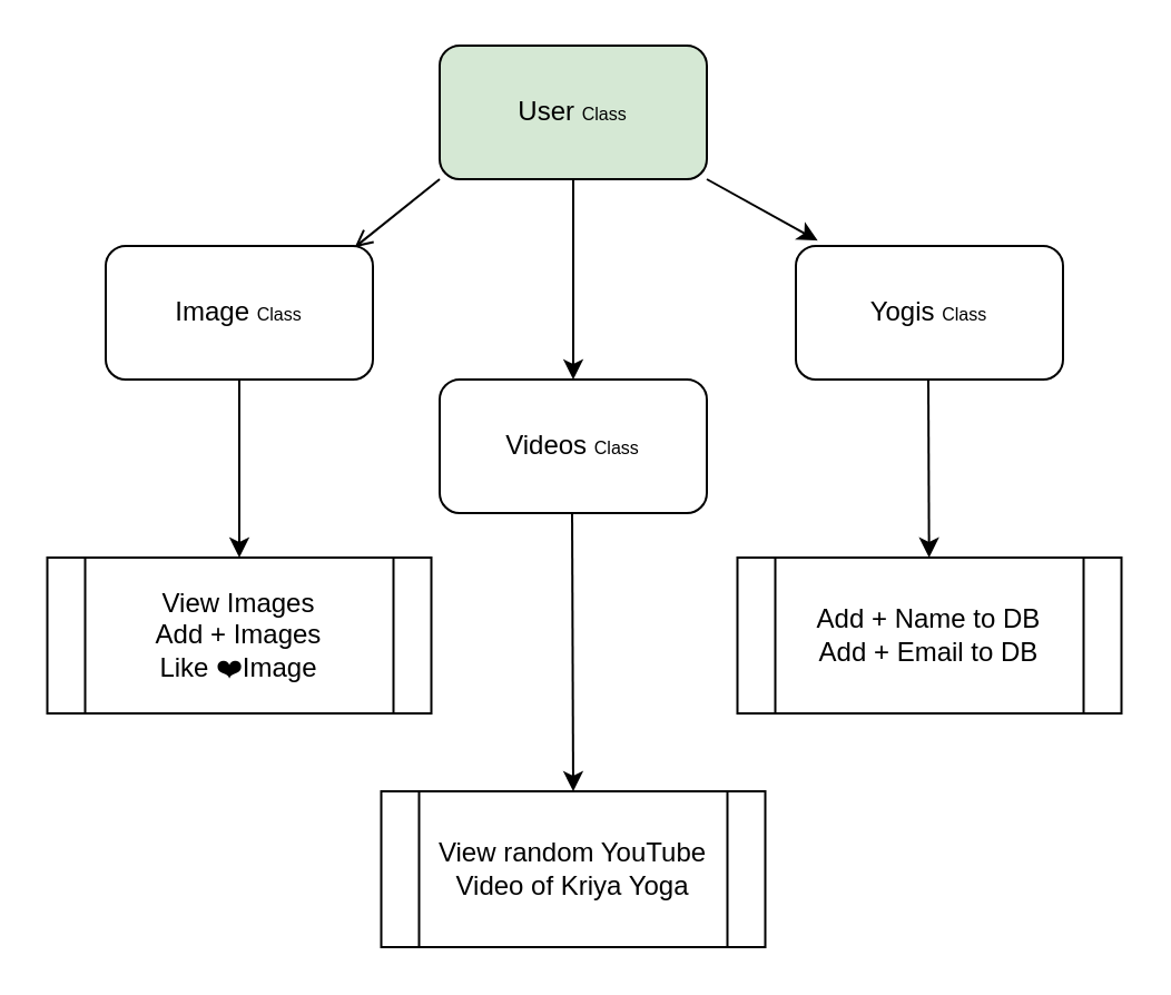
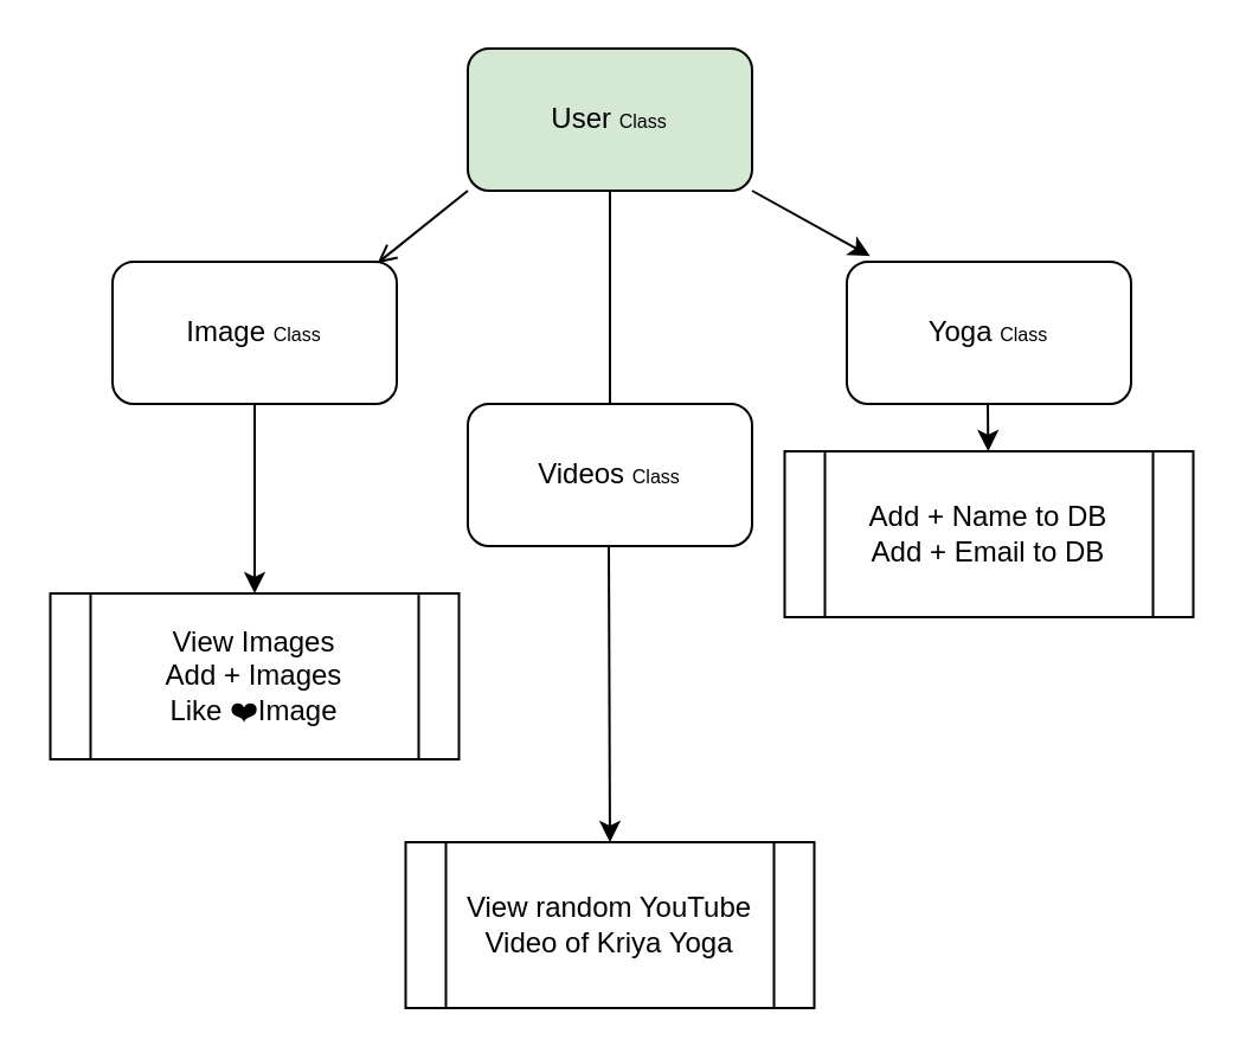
  <mxCell id="0" />
  <mxCell id="1" parent="0" />
- <mxCell id="2" value="" style="endArrow=classic;html=1;exitX=0.5;exitY=1;exitDx=0;exitDy=0;entryX=0.5;entryY=0;entryDx=0;entryDy=0;" edge="1" parent="1" source="5" target="7"><mxGeometry width="50" height="50" relative="1" as="geometry"><mxPoint x="239.5" y="260" as="sourcePoint" /><mxPoint x="257" y="179" as="targetPoint" /></mxGeometry></mxCell>
+ <mxCell id="2" value="" style="endArrow=none;html=1;exitX=0.5;exitY=1;exitDx=0;exitDy=0;entryX=0.5;entryY=0;entryDx=0;entryDy=0;" edge="1" parent="1" source="5" target="7"><mxGeometry width="50" height="50" relative="1" as="geometry"><mxPoint x="239.5" y="260" as="sourcePoint" /><mxPoint x="257" y="179" as="targetPoint" /></mxGeometry></mxCell>
  <mxCell id="3" value="" style="endArrow=open;html=1;exitX=0;exitY=1;exitDx=0;exitDy=0;entryX=0.932;entryY=0.01;entryDx=0;entryDy=0;entryPerimeter=0;" edge="1" parent="1" source="5" target="6"><mxGeometry width="50" height="50" relative="1" as="geometry"><mxPoint x="131.275" y="235.29" as="sourcePoint" /><mxPoint x="157" y="107" as="targetPoint" /></mxGeometry></mxCell>
  <mxCell id="4" value="" style="endArrow=classic;html=1;exitX=1;exitY=1;exitDx=0;exitDy=0;entryX=0.082;entryY=-0.04;entryDx=0;entryDy=0;entryPerimeter=0;" edge="1" parent="1" source="5" target="8"><mxGeometry width="50" height="50" relative="1" as="geometry"><mxPoint x="517" y="270" as="sourcePoint" /><mxPoint x="357" y="105" as="targetPoint" /></mxGeometry></mxCell>
  <mxCell id="5" value="User &lt;font style=&quot;font-size: 8px&quot;&gt;Class&lt;/font&gt;" style="rounded=1;whiteSpace=wrap;html=1;fillColor=#d5e8d4;" vertex="1" parent="1"><mxGeometry x="197" y="20" width="120" height="60" as="geometry" /></mxCell>
  <mxCell id="6" value="Image &lt;font style=&quot;font-size: 8px&quot;&gt;Class&lt;/font&gt;" style="rounded=1;whiteSpace=wrap;html=1;" vertex="1" parent="1"><mxGeometry x="47" y="110" width="120" height="60" as="geometry" /></mxCell>
  <mxCell id="7" value="Videos &lt;font style=&quot;font-size: 8px&quot;&gt;Class&lt;/font&gt;" style="rounded=1;whiteSpace=wrap;html=1;" vertex="1" parent="1"><mxGeometry x="197" y="170" width="120" height="60" as="geometry" /></mxCell>
- <mxCell id="8" value="Yogis &lt;font style=&quot;font-size: 8px&quot;&gt;Class&lt;/font&gt;" style="rounded=1;whiteSpace=wrap;html=1;" vertex="1" parent="1"><mxGeometry x="357" y="110" width="120" height="60" as="geometry" /></mxCell>
+ <mxCell id="8" value="Yoga &lt;font style=&quot;font-size: 8px&quot;&gt;Class&lt;/font&gt;" style="rounded=1;whiteSpace=wrap;html=1;" vertex="1" parent="1"><mxGeometry x="357" y="110" width="120" height="60" as="geometry" /></mxCell>
  <mxCell id="9" value="View Images&lt;br&gt;Add + Images&lt;br&gt;Like ❤️Image" style="shape=process;whiteSpace=wrap;html=1;backgroundOutline=1;" vertex="1" parent="1"><mxGeometry x="20.75" y="250" width="172.5" height="70" as="geometry" /></mxCell>
  <mxCell id="10" value="" style="endArrow=classic;html=1;entryX=0.5;entryY=0;entryDx=0;entryDy=0;" edge="1" parent="1" target="9"><mxGeometry width="50" height="50" relative="1" as="geometry"><mxPoint x="107" y="170" as="sourcePoint" /><mxPoint x="103" y="190" as="targetPoint" /></mxGeometry></mxCell>
  <mxCell id="11" value="View random YouTube Video of Kriya Yoga" style="shape=process;whiteSpace=wrap;html=1;backgroundOutline=1;" vertex="1" parent="1"><mxGeometry x="170.75" y="355" width="172.5" height="70" as="geometry" /></mxCell>
  <mxCell id="12" value="" style="endArrow=classic;html=1;exitX=0.5;exitY=1;exitDx=0;exitDy=0;entryX=0.5;entryY=0;entryDx=0;entryDy=0;" edge="1" parent="1" target="11"><mxGeometry width="50" height="50" relative="1" as="geometry"><mxPoint x="256.5" y="230" as="sourcePoint" /><mxPoint x="256.5" y="320" as="targetPoint" /></mxGeometry></mxCell>
- <mxCell id="13" value="Add + Name to DB&lt;br&gt;Add + Email to DB" style="shape=process;whiteSpace=wrap;html=1;backgroundOutline=1;" vertex="1" parent="1"><mxGeometry x="330.75" y="250" width="172.5" height="70" as="geometry" /></mxCell>
+ <mxCell id="13" value="Add + Name to DB&lt;br&gt;Add + Email to DB" style="shape=process;whiteSpace=wrap;html=1;backgroundOutline=1;" vertex="1" parent="1"><mxGeometry x="330.75" y="190" width="172.5" height="70" as="geometry" /></mxCell>
  <mxCell id="14" value="" style="endArrow=classic;html=1;" edge="1" parent="1" target="13"><mxGeometry width="50" height="50" relative="1" as="geometry"><mxPoint x="416.5" y="170" as="sourcePoint" /><mxPoint x="416.5" y="250" as="targetPoint" /></mxGeometry></mxCell>
